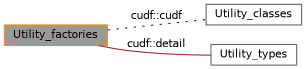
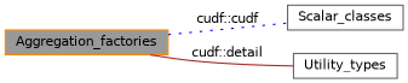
  digraph {
    rankdir=LR
    node [color=gray40 fillcolor=white fontname=Helvetica fontsize=10 shape=box style=filled]
    edge [dir=none fontname=Helvetica fontsize=10 labelfontname=Helvetica labelfontsize=10 shape=plaintext]
-   n1 [color=darkorange fillcolor=grey60 fontcolor=black height=0.2 label=Utility_factories width=0.4]
-   n2 [height=0.2 label=Utility_classes width=0.4]
+   n1 [color=darkorange fillcolor=grey60 fontcolor=black height=0.2 label=Aggregation_factories width=0.4]
+   n2 [height=0.2 label=Scalar_classes width=0.4]
    n3 [height=0.2 label=Utility_types width=0.4]
    n1 -> n2 [color=blue label="cudf::cudf" style=dotted]
    n1 -> n3 [color=brown label="cudf::detail" style=solid]
  }
